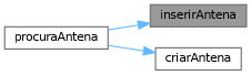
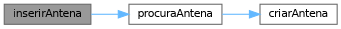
  digraph {
    rankdir=LR
    node [color=grey40 fillcolor=white fontname=Helvetica fontsize=10 shape=box style=filled]
    edge [color=steelblue1 fontname=Helvetica fontsize=10 labelfontname=Helvetica labelfontsize=10 style=solid]
    n1 [color=gray40 fillcolor=grey60 fontcolor=black height=0.2 label=inserirAntena width=0.4]
    n2 [height=0.2 label=procuraAntena width=0.4]
    n3 [height=0.2 label=criarAntena width=0.4]
-   n2 -> n1
+   n1 -> n2
    n2 -> n3
  }
